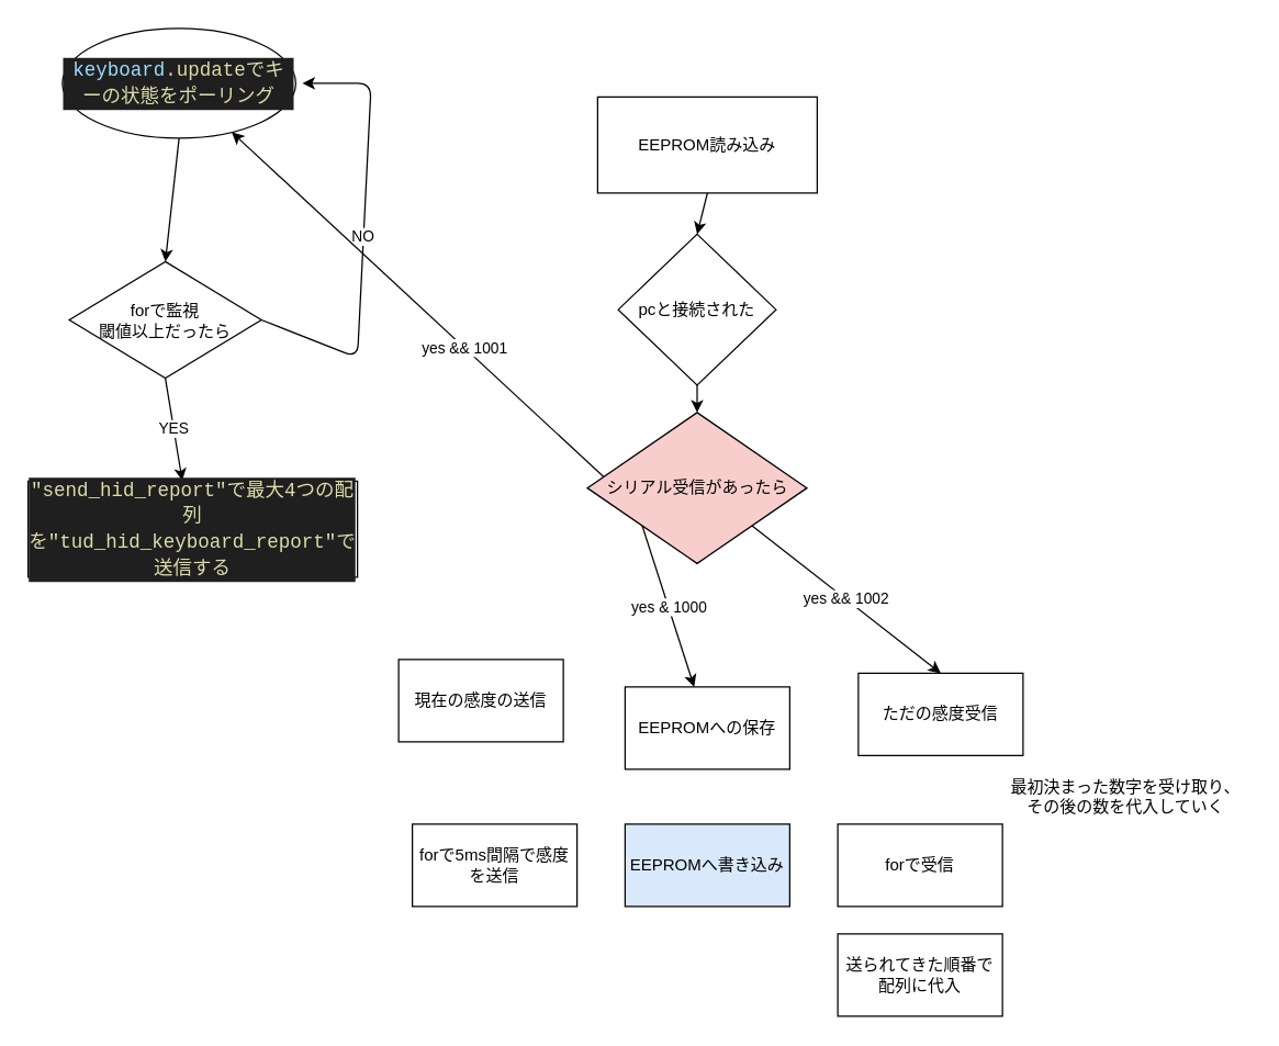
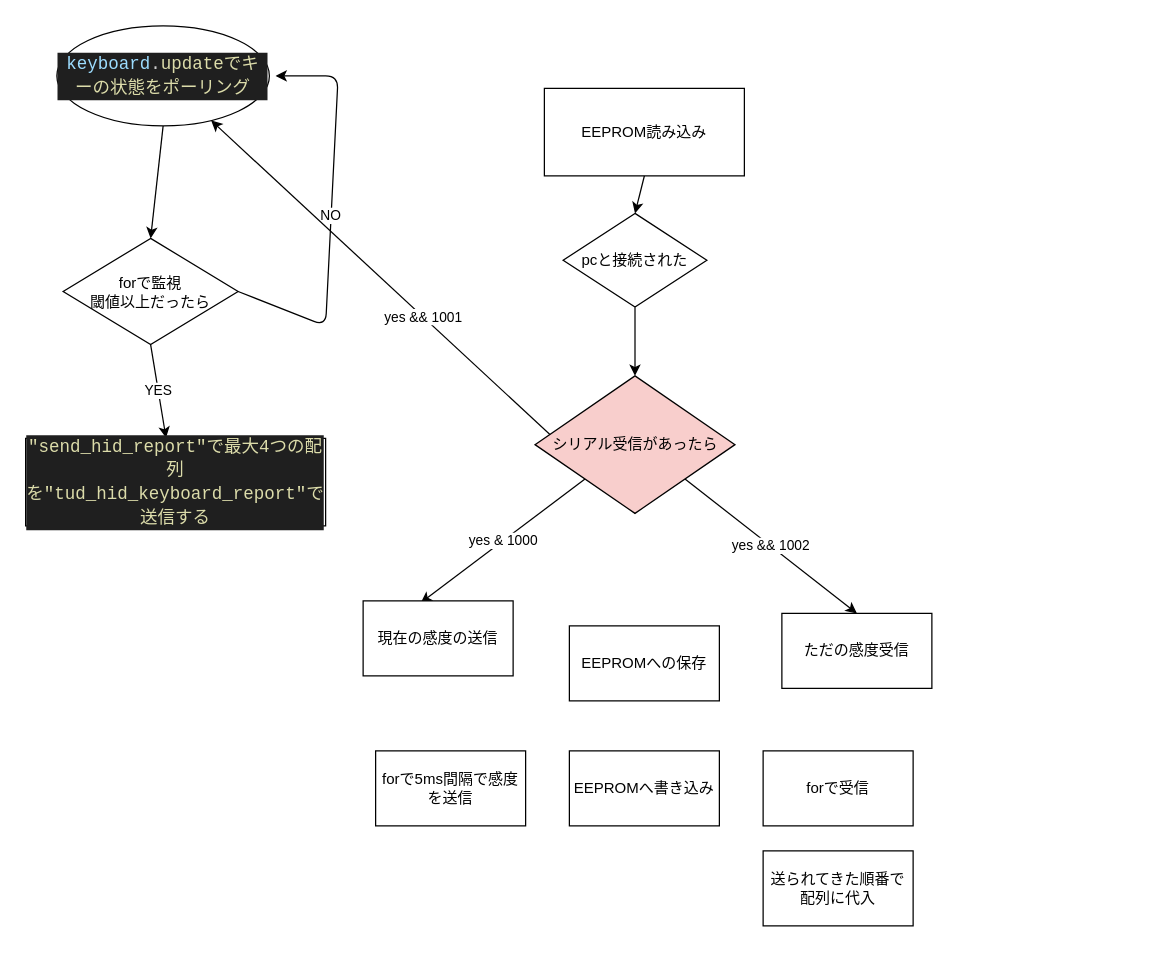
  <mxCell id="0" />
  <mxCell id="1" parent="0" />
  <mxCell id="2" style="edgeStyle=none;html=1;exitX=0.5;exitY=1;exitDx=0;exitDy=0;entryX=0.5;entryY=0;entryDx=0;entryDy=0;" parent="1" source="3" target="6" edge="1"><mxGeometry relative="1" as="geometry" /></mxCell>
  <mxCell id="3" value="&lt;div style=&quot;color: rgb(204, 204, 204); background-color: rgb(31, 31, 31); font-family: Consolas, &amp;quot;Courier New&amp;quot;, monospace; font-size: 14px; line-height: 19px;&quot;&gt;&lt;span style=&quot;color: #9cdcfe;&quot;&gt;keyboard&lt;/span&gt;.&lt;span style=&quot;color: #dcdcaa;&quot;&gt;updateでキーの状態をポーリング&lt;/span&gt;&lt;/div&gt;" style="ellipse;whiteSpace=wrap;html=1;" parent="1" vertex="1"><mxGeometry x="45" y="20" width="170" height="80" as="geometry" /></mxCell>
  <mxCell id="4" value="YES" style="edgeStyle=none;html=1;exitX=0.5;exitY=1;exitDx=0;exitDy=0;entryX=0.468;entryY=-0.006;entryDx=0;entryDy=0;entryPerimeter=0;" parent="1" source="6" target="7" edge="1"><mxGeometry relative="1" as="geometry" /></mxCell>
  <mxCell id="5" value="NO" style="edgeStyle=none;html=1;exitX=1;exitY=0.5;exitDx=0;exitDy=0;fontFamily=Helvetica;" parent="1" source="6" edge="1"><mxGeometry relative="1" as="geometry"><mxPoint x="220" y="60" as="targetPoint" /><Array as="points"><mxPoint x="260" y="260" /><mxPoint x="270" y="60" /></Array></mxGeometry></mxCell>
  <mxCell id="6" value="forで監視&lt;br&gt;閾値以上だったら" style="rhombus;whiteSpace=wrap;html=1;" parent="1" vertex="1"><mxGeometry x="50" y="190" width="140" height="85" as="geometry" /></mxCell>
  <mxCell id="7" value="&lt;div style=&quot;color: rgb(204, 204, 204); background-color: rgb(31, 31, 31); font-family: Consolas, &amp;quot;Courier New&amp;quot;, monospace; font-size: 14px; line-height: 19px;&quot;&gt;&lt;span style=&quot;color: #dcdcaa;&quot;&gt;&quot;send_hid_report&quot;で最大4つの配列を&quot;&lt;/span&gt;&lt;span style=&quot;color: rgb(220, 220, 170);&quot;&gt;tud_hid_keyboard_report&quot;で&lt;/span&gt;&lt;span style=&quot;color: rgb(220, 220, 170);&quot;&gt;送信する&lt;/span&gt;&lt;/div&gt;" style="whiteSpace=wrap;html=1;" parent="1" vertex="1"><mxGeometry x="20" y="350" width="240" height="70" as="geometry" /></mxCell>
  <mxCell id="8" value="EEPROM読み込み" style="whiteSpace=wrap;html=1;" parent="1" vertex="1"><mxGeometry x="435" y="70" width="160" height="70" as="geometry" /></mxCell>
  <mxCell id="9" style="edgeStyle=none;html=1;exitX=0.5;exitY=1;exitDx=0;exitDy=0;" parent="1" source="10" target="14" edge="1"><mxGeometry relative="1" as="geometry" /></mxCell>
- <mxCell id="10" value="pcと接続された" style="rhombus;whiteSpace=wrap;html=1;" parent="1" vertex="1"><mxGeometry x="450" y="170" width="115" height="110" as="geometry" /></mxCell>
+ <mxCell id="10" value="pcと接続された" style="rhombus;whiteSpace=wrap;html=1;" parent="1" vertex="1"><mxGeometry x="450" y="170" width="115" height="75" as="geometry" /></mxCell>
  <mxCell id="11" value="yes &amp;amp;&amp;amp; 1001" style="edgeStyle=none;html=1;exitX=0.5;exitY=1;exitDx=0;exitDy=0;" parent="1" source="14" target="3" edge="1"><mxGeometry relative="1" as="geometry" /></mxCell>
  <mxCell id="12" value="yes &amp;amp;&amp;amp; 1002" style="edgeStyle=none;html=1;exitX=1;exitY=1;exitDx=0;exitDy=0;entryX=0.5;entryY=0;entryDx=0;entryDy=0;" parent="1" source="14" target="17" edge="1"><mxGeometry relative="1" as="geometry" /></mxCell>
- <mxCell id="13" value="yes &amp;amp; 1000" style="edgeStyle=none;html=1;exitX=0;exitY=1;exitDx=0;exitDy=0;" parent="1" source="14" target="16" edge="1"><mxGeometry relative="1" as="geometry" /></mxCell>
+ <mxCell id="13" value="yes &amp;amp; 1000" style="edgeStyle=none;html=1;exitX=0;exitY=1;exitDx=0;exitDy=0;entryX=0.384;entryY=0.026;entryDx=0;entryDy=0;entryPerimeter=0;" parent="1" source="14" target="15" edge="1"><mxGeometry relative="1" as="geometry" /></mxCell>
  <mxCell id="14" value="シリアル受信があったら" style="rhombus;whiteSpace=wrap;html=1;fillColor=#f8cecc;" parent="1" vertex="1"><mxGeometry x="427.5" y="300" width="160" height="110" as="geometry" /></mxCell>
  <mxCell id="15" value="現在の感度の送信" style="rounded=0;whiteSpace=wrap;html=1;" parent="1" vertex="1"><mxGeometry x="290" y="480" width="120" height="60" as="geometry" /></mxCell>
  <mxCell id="16" value="EEPROMへの保存" style="rounded=0;whiteSpace=wrap;html=1;" parent="1" vertex="1"><mxGeometry x="455" y="500" width="120" height="60" as="geometry" /></mxCell>
  <mxCell id="17" value="ただの感度受信" style="rounded=0;whiteSpace=wrap;html=1;" parent="1" vertex="1"><mxGeometry x="625" y="490" width="120" height="60" as="geometry" /></mxCell>
  <mxCell id="18" value="forで5ms間隔で感度を送信" style="rounded=0;whiteSpace=wrap;html=1;" parent="1" vertex="1"><mxGeometry x="300" y="600" width="120" height="60" as="geometry" /></mxCell>
- <mxCell id="19" value="EEPROMへ書き込み" style="rounded=0;whiteSpace=wrap;html=1;fillColor=#dae8fc;" parent="1" vertex="1"><mxGeometry x="455" y="600" width="120" height="60" as="geometry" /></mxCell>
+ <mxCell id="19" value="EEPROMへ書き込み" style="rounded=0;whiteSpace=wrap;html=1;" parent="1" vertex="1"><mxGeometry x="455" y="600" width="120" height="60" as="geometry" /></mxCell>
  <mxCell id="20" value="forで受信" style="rounded=0;whiteSpace=wrap;html=1;" parent="1" vertex="1"><mxGeometry x="610" y="600" width="120" height="60" as="geometry" /></mxCell>
  <mxCell id="21" value="送られてきた順番で配列に代入" style="rounded=0;whiteSpace=wrap;html=1;" parent="1" vertex="1"><mxGeometry x="610" y="680" width="120" height="60" as="geometry" /></mxCell>
  <mxCell id="22" value="" style="endArrow=classic;html=1;exitX=0.5;exitY=1;exitDx=0;exitDy=0;entryX=0.5;entryY=0;entryDx=0;entryDy=0;" parent="1" source="8" target="10" edge="1"><mxGeometry width="50" height="50" relative="1" as="geometry"><mxPoint x="590" y="440" as="sourcePoint" /><mxPoint x="640" y="390" as="targetPoint" /></mxGeometry></mxCell>
- <mxCell id="23" value="最初決まった数字を受け取り、その後の数を代入していく" style="text;html=1;strokeColor=none;fillColor=none;align=center;verticalAlign=middle;whiteSpace=wrap;rounded=0;" parent="1" vertex="1"><mxGeometry x="730" y="560" width="180" height="40" as="geometry" /></mxCell>
